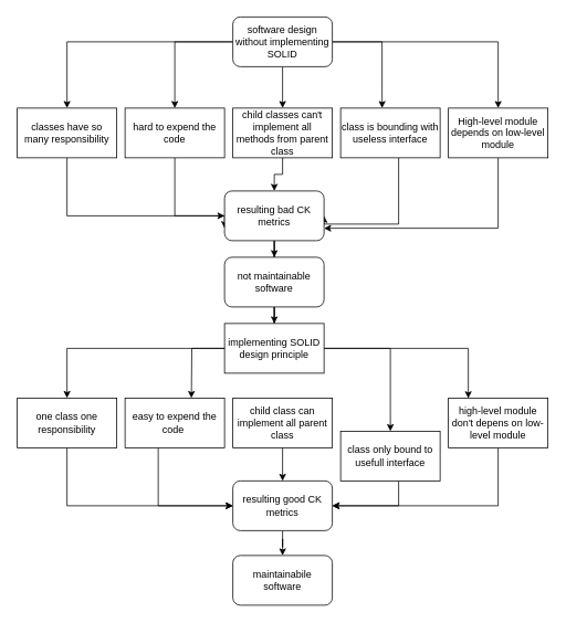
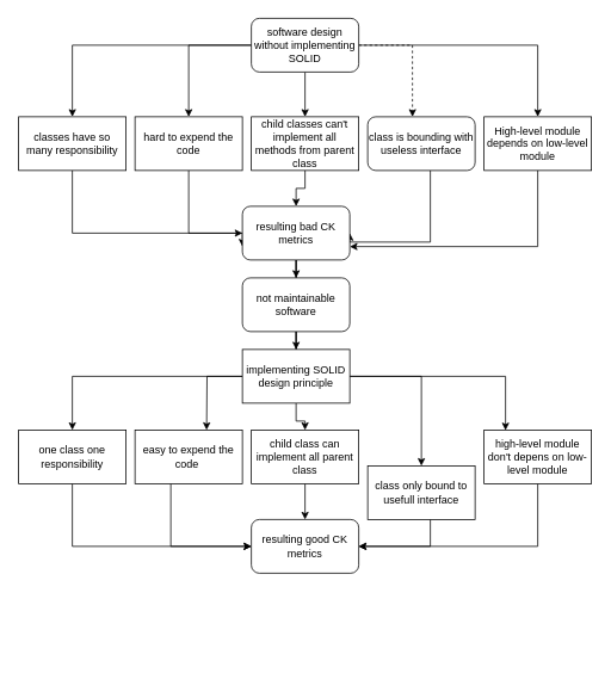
  <mxCell id="0" />
  <mxCell id="1" parent="0" />
  <mxCell id="2" style="edgeStyle=orthogonalEdgeStyle;rounded=0;orthogonalLoop=1;jettySize=auto;html=1;entryX=0.5;entryY=0;entryDx=0;entryDy=0;" edge="1" parent="1" source="7" target="13"><mxGeometry relative="1" as="geometry" /></mxCell>
  <mxCell id="3" style="edgeStyle=orthogonalEdgeStyle;rounded=0;orthogonalLoop=1;jettySize=auto;html=1;entryX=0.5;entryY=0;entryDx=0;entryDy=0;" edge="1" parent="1" source="7" target="11"><mxGeometry relative="1" as="geometry" /></mxCell>
  <mxCell id="4" style="edgeStyle=orthogonalEdgeStyle;rounded=0;orthogonalLoop=1;jettySize=auto;html=1;" edge="1" parent="1" source="7" target="9"><mxGeometry relative="1" as="geometry" /></mxCell>
- <mxCell id="5" style="edgeStyle=orthogonalEdgeStyle;rounded=0;orthogonalLoop=1;jettySize=auto;html=1;entryX=0.417;entryY=0;entryDx=0;entryDy=0;entryPerimeter=0;" edge="1" parent="1" source="7" target="15"><mxGeometry relative="1" as="geometry" /></mxCell>
+ <mxCell id="5" style="edgeStyle=orthogonalEdgeStyle;rounded=0;orthogonalLoop=1;jettySize=auto;html=1;entryX=0.417;entryY=0;entryDx=0;entryDy=0;entryPerimeter=0;dashed=1;" edge="1" parent="1" source="7" target="15"><mxGeometry relative="1" as="geometry" /></mxCell>
  <mxCell id="6" style="edgeStyle=orthogonalEdgeStyle;rounded=0;orthogonalLoop=1;jettySize=auto;html=1;" edge="1" parent="1" source="7" target="17"><mxGeometry relative="1" as="geometry" /></mxCell>
  <mxCell id="7" value="software design without implementing SOLID" style="rounded=1;whiteSpace=wrap;html=1;" vertex="1" parent="1"><mxGeometry x="280" y="20" width="120" height="60" as="geometry" /></mxCell>
  <mxCell id="8" style="edgeStyle=orthogonalEdgeStyle;rounded=0;orthogonalLoop=1;jettySize=auto;html=1;entryX=0;entryY=0.75;entryDx=0;entryDy=0;" edge="1" parent="1" source="9" target="38"><mxGeometry relative="1" as="geometry"><Array as="points"><mxPoint x="80" y="260" /><mxPoint x="270" y="260" /></Array></mxGeometry></mxCell>
  <mxCell id="9" value="classes have so many responsibility" style="rounded=0;whiteSpace=wrap;html=1;" vertex="1" parent="1"><mxGeometry x="20" y="130" width="120" height="60" as="geometry" /></mxCell>
  <mxCell id="10" style="edgeStyle=orthogonalEdgeStyle;rounded=0;orthogonalLoop=1;jettySize=auto;html=1;entryX=0;entryY=0.5;entryDx=0;entryDy=0;" edge="1" parent="1" source="11" target="38"><mxGeometry relative="1" as="geometry" /></mxCell>
  <mxCell id="11" value="hard to expend the code" style="rounded=0;whiteSpace=wrap;html=1;" vertex="1" parent="1"><mxGeometry x="150" y="130" width="120" height="60" as="geometry" /></mxCell>
  <mxCell id="12" style="edgeStyle=orthogonalEdgeStyle;rounded=0;orthogonalLoop=1;jettySize=auto;html=1;" edge="1" parent="1" source="13" target="38"><mxGeometry relative="1" as="geometry" /></mxCell>
  <mxCell id="13" value="child classes can't implement all methods from parent class" style="rounded=0;whiteSpace=wrap;html=1;" vertex="1" parent="1"><mxGeometry x="280" y="130" width="120" height="60" as="geometry" /></mxCell>
  <mxCell id="14" style="edgeStyle=orthogonalEdgeStyle;rounded=0;orthogonalLoop=1;jettySize=auto;html=1;entryX=1;entryY=0.5;entryDx=0;entryDy=0;" edge="1" parent="1" source="15" target="38"><mxGeometry relative="1" as="geometry"><mxPoint x="400" y="270" as="targetPoint" /><Array as="points"><mxPoint x="480" y="270" /><mxPoint x="390" y="270" /></Array></mxGeometry></mxCell>
- <mxCell id="15" value="class is bounding with useless interface" style="rounded=0;whiteSpace=wrap;html=1;" vertex="1" parent="1"><mxGeometry x="410" y="130" width="120" height="60" as="geometry" /></mxCell>
+ <mxCell id="15" value="class is bounding with useless interface" style="whiteSpace=wrap;html=1;rounded=1;" vertex="1" parent="1"><mxGeometry x="410" y="130" width="120" height="60" as="geometry" /></mxCell>
  <mxCell id="16" style="edgeStyle=orthogonalEdgeStyle;rounded=0;orthogonalLoop=1;jettySize=auto;html=1;entryX=1;entryY=0.75;entryDx=0;entryDy=0;" edge="1" parent="1" source="17" target="38"><mxGeometry relative="1" as="geometry"><Array as="points"><mxPoint x="600" y="275" /></Array></mxGeometry></mxCell>
  <mxCell id="17" value="High-level module depends on low-level module" style="rounded=0;whiteSpace=wrap;html=1;" vertex="1" parent="1"><mxGeometry x="540" y="130" width="120" height="60" as="geometry" /></mxCell>
  <mxCell id="18" style="edgeStyle=orthogonalEdgeStyle;rounded=0;orthogonalLoop=1;jettySize=auto;html=1;" edge="1" parent="1" source="19" target="25"><mxGeometry relative="1" as="geometry" /></mxCell>
  <mxCell id="19" value="not maintainable software" style="rounded=1;whiteSpace=wrap;html=1;" vertex="1" parent="1"><mxGeometry x="270" y="310" width="120" height="60" as="geometry" /></mxCell>
+ <mxCell id="20" style="edgeStyle=orthogonalEdgeStyle;rounded=0;orthogonalLoop=1;jettySize=auto;html=1;" edge="1" parent="1" source="25" target="31"><mxGeometry relative="1" as="geometry" /></mxCell>
  <mxCell id="21" style="edgeStyle=orthogonalEdgeStyle;rounded=0;orthogonalLoop=1;jettySize=auto;html=1;" edge="1" parent="1" source="25"><mxGeometry relative="1" as="geometry"><mxPoint x="230" y="480" as="targetPoint" /></mxGeometry></mxCell>
  <mxCell id="22" style="edgeStyle=orthogonalEdgeStyle;rounded=0;orthogonalLoop=1;jettySize=auto;html=1;" edge="1" parent="1" source="25" target="27"><mxGeometry relative="1" as="geometry" /></mxCell>
  <mxCell id="23" style="edgeStyle=orthogonalEdgeStyle;rounded=0;orthogonalLoop=1;jettySize=auto;html=1;" edge="1" parent="1" source="25" target="33"><mxGeometry relative="1" as="geometry" /></mxCell>
  <mxCell id="24" style="edgeStyle=orthogonalEdgeStyle;rounded=0;orthogonalLoop=1;jettySize=auto;html=1;entryX=0.2;entryY=0.006;entryDx=0;entryDy=0;entryPerimeter=0;" edge="1" parent="1" source="25" target="35"><mxGeometry relative="1" as="geometry" /></mxCell>
  <mxCell id="25" value="implementing SOLID design principle" style="rounded=0;whiteSpace=wrap;html=1;" vertex="1" parent="1"><mxGeometry x="270" y="390" width="120" height="60" as="geometry" /></mxCell>
  <mxCell id="26" style="edgeStyle=orthogonalEdgeStyle;rounded=0;orthogonalLoop=1;jettySize=auto;html=1;" edge="1" parent="1" source="27" target="40"><mxGeometry relative="1" as="geometry"><Array as="points"><mxPoint x="80" y="610" /></Array></mxGeometry></mxCell>
  <mxCell id="27" value="one class one responsibility" style="rounded=0;whiteSpace=wrap;html=1;" vertex="1" parent="1"><mxGeometry x="20" y="480" width="120" height="60" as="geometry" /></mxCell>
  <mxCell id="28" style="edgeStyle=orthogonalEdgeStyle;rounded=0;orthogonalLoop=1;jettySize=auto;html=1;entryX=0;entryY=0.5;entryDx=0;entryDy=0;" edge="1" parent="1" source="29" target="40"><mxGeometry relative="1" as="geometry"><Array as="points"><mxPoint x="190" y="610" /></Array></mxGeometry></mxCell>
  <mxCell id="29" value="easy to expend the code&amp;nbsp;" style="rounded=0;whiteSpace=wrap;html=1;" vertex="1" parent="1"><mxGeometry x="150" y="480" width="120" height="60" as="geometry" /></mxCell>
  <mxCell id="30" style="edgeStyle=orthogonalEdgeStyle;rounded=0;orthogonalLoop=1;jettySize=auto;html=1;entryX=0.5;entryY=0;entryDx=0;entryDy=0;" edge="1" parent="1" source="31" target="40"><mxGeometry relative="1" as="geometry" /></mxCell>
  <mxCell id="31" value="child class can implement all parent class" style="rounded=0;whiteSpace=wrap;html=1;" vertex="1" parent="1"><mxGeometry x="280" y="480" width="120" height="60" as="geometry" /></mxCell>
  <mxCell id="32" style="edgeStyle=orthogonalEdgeStyle;rounded=0;orthogonalLoop=1;jettySize=auto;html=1;entryX=1;entryY=0.5;entryDx=0;entryDy=0;" edge="1" parent="1" source="33" target="40"><mxGeometry relative="1" as="geometry"><Array as="points"><mxPoint x="480" y="610" /></Array></mxGeometry></mxCell>
  <mxCell id="33" value="class only bound to usefull interface" style="rounded=0;whiteSpace=wrap;html=1;" vertex="1" parent="1"><mxGeometry x="410" y="520" width="120" height="60" as="geometry" /></mxCell>
  <mxCell id="34" style="edgeStyle=orthogonalEdgeStyle;rounded=0;orthogonalLoop=1;jettySize=auto;html=1;entryX=1;entryY=0.5;entryDx=0;entryDy=0;" edge="1" parent="1" source="35" target="40"><mxGeometry relative="1" as="geometry"><Array as="points"><mxPoint x="600" y="610" /></Array></mxGeometry></mxCell>
  <mxCell id="35" value="high-level module don't depens on low-level module" style="rounded=0;whiteSpace=wrap;html=1;" vertex="1" parent="1"><mxGeometry x="540" y="480" width="120" height="60" as="geometry" /></mxCell>
- <mxCell id="36" value="maintainabile software" style="rounded=1;whiteSpace=wrap;html=1;" vertex="1" parent="1"><mxGeometry x="280" y="670" width="120" height="60" as="geometry" /></mxCell>
  <mxCell id="37" style="edgeStyle=orthogonalEdgeStyle;rounded=0;orthogonalLoop=1;jettySize=auto;html=1;" edge="1" parent="1" source="38" target="19"><mxGeometry relative="1" as="geometry" /></mxCell>
  <mxCell id="38" value="resulting bad CK metrics" style="rounded=1;whiteSpace=wrap;html=1;" vertex="1" parent="1"><mxGeometry x="270" y="230" width="120" height="60" as="geometry" /></mxCell>
- <mxCell id="39" style="edgeStyle=orthogonalEdgeStyle;rounded=0;orthogonalLoop=1;jettySize=auto;html=1;entryX=0.5;entryY=0;entryDx=0;entryDy=0;" edge="1" parent="1" source="40" target="36"><mxGeometry relative="1" as="geometry" /></mxCell>
  <mxCell id="40" value="resulting good CK metrics" style="rounded=1;whiteSpace=wrap;html=1;" vertex="1" parent="1"><mxGeometry x="280" y="580" width="120" height="60" as="geometry" /></mxCell>
